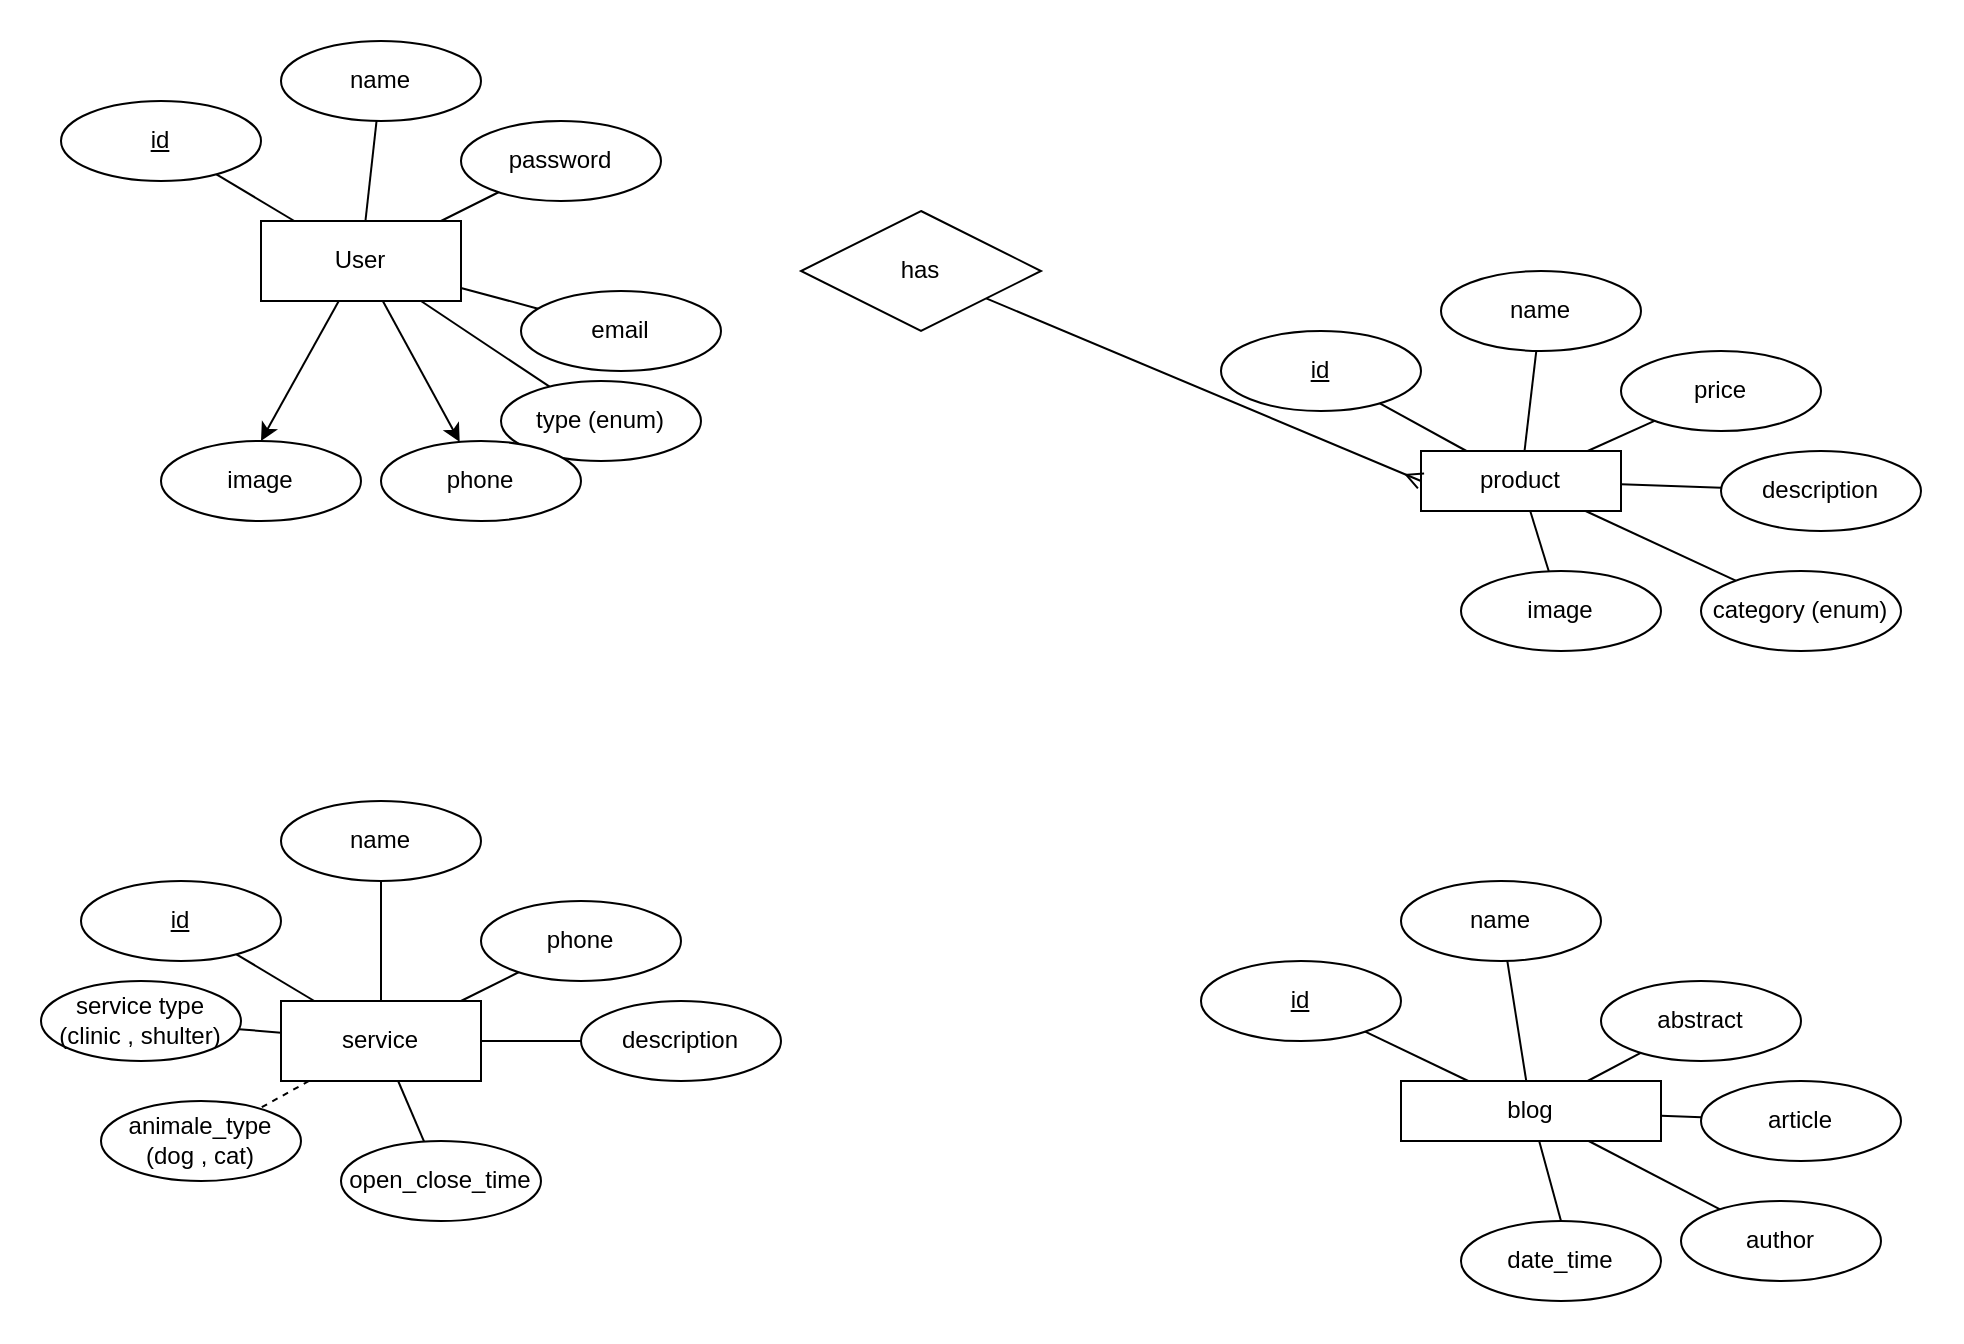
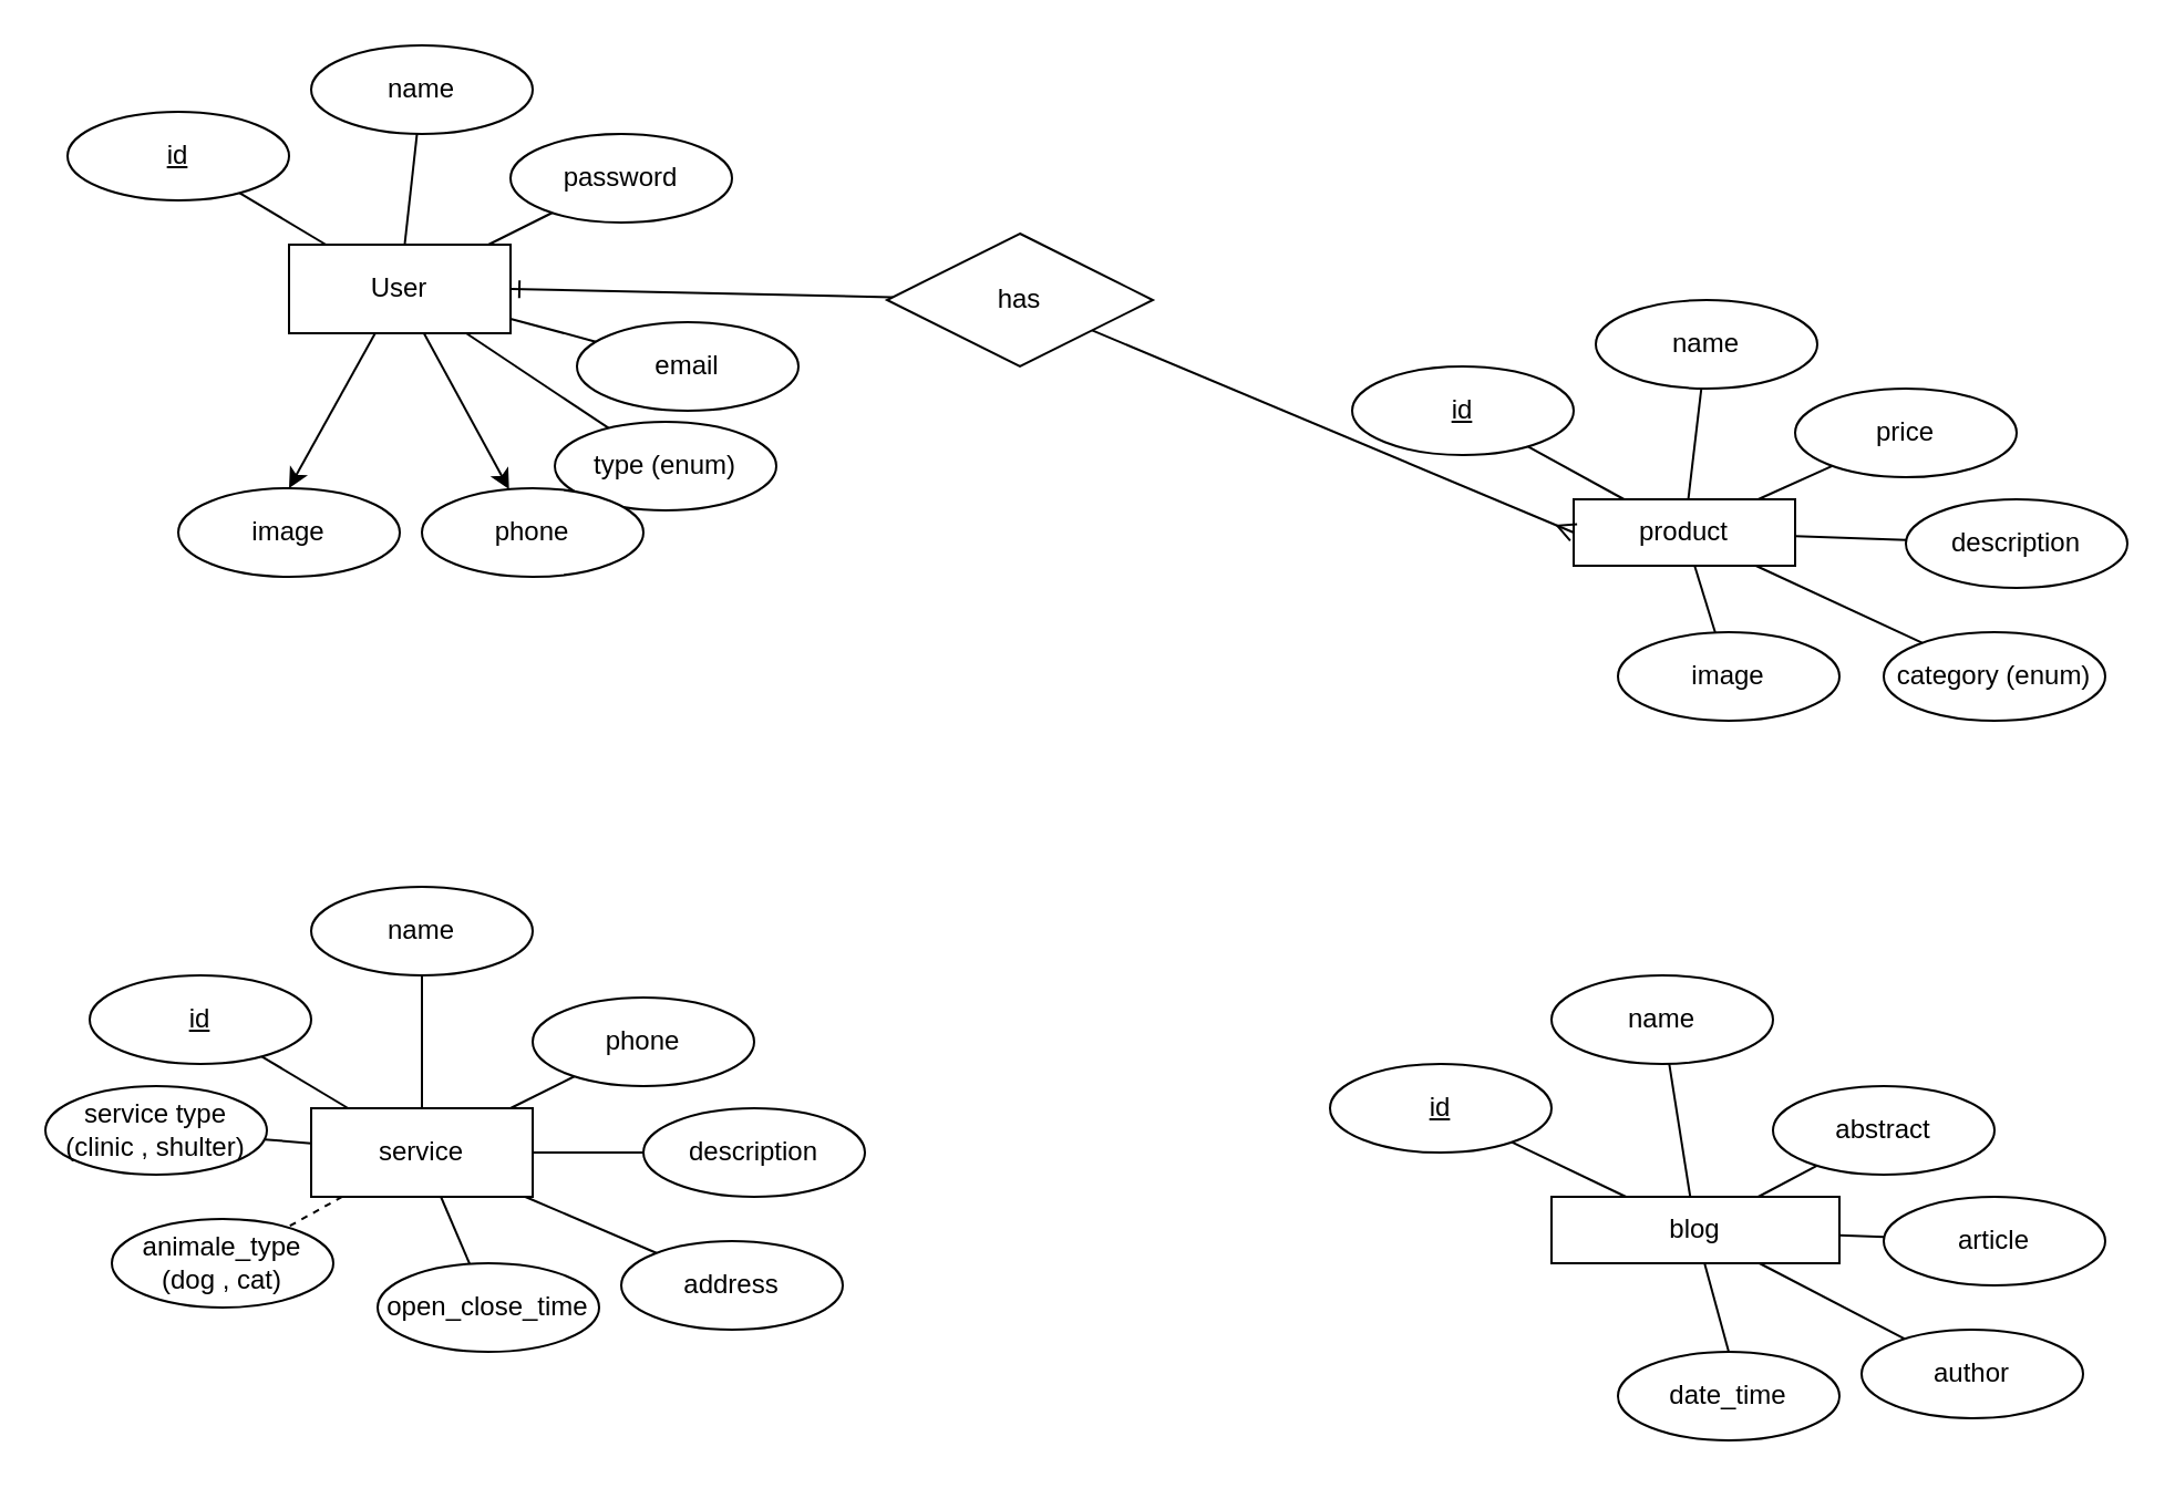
  <mxCell id="0" />
  <mxCell id="1" parent="0" />
  <mxCell id="2" value="" style="rounded=0;orthogonalLoop=1;jettySize=auto;html=1;endArrow=none;endFill=0;" parent="1" source="9" target="13" edge="1"><mxGeometry relative="1" as="geometry" /></mxCell>
  <mxCell id="3" style="rounded=0;orthogonalLoop=1;jettySize=auto;html=1;endArrow=none;endFill=0;" parent="1" source="9" target="12" edge="1"><mxGeometry relative="1" as="geometry" /></mxCell>
  <mxCell id="4" style="rounded=0;orthogonalLoop=1;jettySize=auto;html=1;endArrow=none;endFill=0;" parent="1" source="9" target="11" edge="1"><mxGeometry relative="1" as="geometry" /></mxCell>
  <mxCell id="5" style="rounded=0;orthogonalLoop=1;jettySize=auto;html=1;endArrow=none;endFill=0;" parent="1" source="9" target="10" edge="1"><mxGeometry relative="1" as="geometry" /></mxCell>
  <mxCell id="6" style="rounded=0;orthogonalLoop=1;jettySize=auto;html=1;endArrow=none;endFill=0;" parent="1" source="9" target="14" edge="1"><mxGeometry relative="1" as="geometry" /></mxCell>
  <mxCell id="7" style="rounded=0;orthogonalLoop=1;jettySize=auto;html=1;" parent="1" source="9" target="27" edge="1"><mxGeometry relative="1" as="geometry" /></mxCell>
  <mxCell id="8" style="rounded=0;orthogonalLoop=1;jettySize=auto;html=1;entryX=0.5;entryY=0;entryDx=0;entryDy=0;" parent="1" source="9" target="28" edge="1"><mxGeometry relative="1" as="geometry" /></mxCell>
  <mxCell id="9" value="User" style="whiteSpace=wrap;html=1;align=center;" parent="1" vertex="1"><mxGeometry x="130" y="110" width="100" height="40" as="geometry" /></mxCell>
  <mxCell id="10" value="id" style="ellipse;whiteSpace=wrap;html=1;align=center;fontStyle=4;" parent="1" vertex="1"><mxGeometry x="30" y="50" width="100" height="40" as="geometry" /></mxCell>
  <mxCell id="11" value="name" style="ellipse;whiteSpace=wrap;html=1;align=center;" parent="1" vertex="1"><mxGeometry x="140" y="20" width="100" height="40" as="geometry" /></mxCell>
  <mxCell id="12" value="password" style="ellipse;whiteSpace=wrap;html=1;align=center;" parent="1" vertex="1"><mxGeometry x="230" y="60" width="100" height="40" as="geometry" /></mxCell>
  <mxCell id="13" value="email" style="ellipse;whiteSpace=wrap;html=1;align=center;" parent="1" vertex="1"><mxGeometry x="260" y="145" width="100" height="40" as="geometry" /></mxCell>
  <mxCell id="14" value="type (enum)" style="ellipse;whiteSpace=wrap;html=1;align=center;" parent="1" vertex="1"><mxGeometry x="250" y="190" width="100" height="40" as="geometry" /></mxCell>
  <mxCell id="15" value="" style="rounded=0;orthogonalLoop=1;jettySize=auto;html=1;endArrow=none;endFill=0;" parent="1" source="21" target="25" edge="1"><mxGeometry relative="1" as="geometry" /></mxCell>
  <mxCell id="16" style="rounded=0;orthogonalLoop=1;jettySize=auto;html=1;endArrow=none;endFill=0;" parent="1" source="21" target="24" edge="1"><mxGeometry relative="1" as="geometry" /></mxCell>
  <mxCell id="17" style="rounded=0;orthogonalLoop=1;jettySize=auto;html=1;endArrow=none;endFill=0;" parent="1" source="21" target="23" edge="1"><mxGeometry relative="1" as="geometry" /></mxCell>
  <mxCell id="18" style="rounded=0;orthogonalLoop=1;jettySize=auto;html=1;endArrow=none;endFill=0;" parent="1" source="21" target="22" edge="1"><mxGeometry relative="1" as="geometry" /></mxCell>
  <mxCell id="19" style="rounded=0;orthogonalLoop=1;jettySize=auto;html=1;endArrow=none;endFill=0;" parent="1" source="21" target="26" edge="1"><mxGeometry relative="1" as="geometry" /></mxCell>
  <mxCell id="20" style="rounded=0;orthogonalLoop=1;jettySize=auto;html=1;endArrow=none;endFill=0;" parent="1" source="21" target="43" edge="1"><mxGeometry relative="1" as="geometry" /></mxCell>
  <mxCell id="21" value="product" style="whiteSpace=wrap;html=1;align=center;" parent="1" vertex="1"><mxGeometry x="710" y="225" width="100" height="30" as="geometry" /></mxCell>
  <mxCell id="22" value="id" style="ellipse;whiteSpace=wrap;html=1;align=center;fontStyle=4;" parent="1" vertex="1"><mxGeometry x="610" y="165" width="100" height="40" as="geometry" /></mxCell>
  <mxCell id="23" value="name" style="ellipse;whiteSpace=wrap;html=1;align=center;" parent="1" vertex="1"><mxGeometry x="720" y="135" width="100" height="40" as="geometry" /></mxCell>
  <mxCell id="24" value="price" style="ellipse;whiteSpace=wrap;html=1;align=center;" parent="1" vertex="1"><mxGeometry x="810" y="175" width="100" height="40" as="geometry" /></mxCell>
  <mxCell id="25" value="description" style="ellipse;whiteSpace=wrap;html=1;align=center;" parent="1" vertex="1"><mxGeometry x="860" y="225" width="100" height="40" as="geometry" /></mxCell>
  <mxCell id="26" value="category (enum)" style="ellipse;whiteSpace=wrap;html=1;align=center;" parent="1" vertex="1"><mxGeometry x="850" y="285" width="100" height="40" as="geometry" /></mxCell>
  <mxCell id="27" value="phone" style="ellipse;whiteSpace=wrap;html=1;align=center;" parent="1" vertex="1"><mxGeometry x="190" y="220" width="100" height="40" as="geometry" /></mxCell>
  <mxCell id="28" value="image" style="ellipse;whiteSpace=wrap;html=1;align=center;" parent="1" vertex="1"><mxGeometry x="80" y="220" width="100" height="40" as="geometry" /></mxCell>
  <mxCell id="29" value="" style="rounded=0;orthogonalLoop=1;jettySize=auto;html=1;endArrow=none;endFill=0;" parent="1" source="37" target="41" edge="1"><mxGeometry relative="1" as="geometry" /></mxCell>
  <mxCell id="30" style="rounded=0;orthogonalLoop=1;jettySize=auto;html=1;endArrow=none;endFill=0;" parent="1" source="37" target="40" edge="1"><mxGeometry relative="1" as="geometry" /></mxCell>
  <mxCell id="31" style="rounded=0;orthogonalLoop=1;jettySize=auto;html=1;endArrow=none;endFill=0;" parent="1" source="37" target="39" edge="1"><mxGeometry relative="1" as="geometry" /></mxCell>
  <mxCell id="32" style="rounded=0;orthogonalLoop=1;jettySize=auto;html=1;endArrow=none;endFill=0;" parent="1" source="37" target="38" edge="1"><mxGeometry relative="1" as="geometry" /></mxCell>
+ <mxCell id="33" style="rounded=0;orthogonalLoop=1;jettySize=auto;html=1;endArrow=none;endFill=0;" parent="1" source="37" target="42" edge="1"><mxGeometry relative="1" as="geometry" /></mxCell>
  <mxCell id="34" style="edgeStyle=none;rounded=0;orthogonalLoop=1;jettySize=auto;html=1;endArrow=none;endFill=0;" edge="1" parent="1" source="37" target="46"><mxGeometry relative="1" as="geometry" /></mxCell>
  <mxCell id="35" style="edgeStyle=none;rounded=0;orthogonalLoop=1;jettySize=auto;html=1;endArrow=none;endFill=0;" edge="1" parent="1" source="37" target="44"><mxGeometry relative="1" as="geometry" /></mxCell>
  <mxCell id="36" style="edgeStyle=none;rounded=0;orthogonalLoop=1;jettySize=auto;html=1;endArrow=none;endFill=0;dashed=1;" edge="1" parent="1" source="37" target="45"><mxGeometry relative="1" as="geometry" /></mxCell>
  <mxCell id="37" value="service" style="whiteSpace=wrap;html=1;align=center;" parent="1" vertex="1"><mxGeometry x="140" y="500" width="100" height="40" as="geometry" /></mxCell>
  <mxCell id="38" value="id" style="ellipse;whiteSpace=wrap;html=1;align=center;fontStyle=4;" parent="1" vertex="1"><mxGeometry x="40" y="440" width="100" height="40" as="geometry" /></mxCell>
  <mxCell id="39" value="name" style="ellipse;whiteSpace=wrap;html=1;align=center;" parent="1" vertex="1"><mxGeometry x="140" y="400" width="100" height="40" as="geometry" /></mxCell>
  <mxCell id="40" value="phone" style="ellipse;whiteSpace=wrap;html=1;align=center;" parent="1" vertex="1"><mxGeometry x="240" y="450" width="100" height="40" as="geometry" /></mxCell>
  <mxCell id="41" value="description" style="ellipse;whiteSpace=wrap;html=1;align=center;" parent="1" vertex="1"><mxGeometry x="290" y="500" width="100" height="40" as="geometry" /></mxCell>
+ <mxCell id="42" value="address" style="ellipse;whiteSpace=wrap;html=1;align=center;" parent="1" vertex="1"><mxGeometry x="280" y="560" width="100" height="40" as="geometry" /></mxCell>
  <mxCell id="43" value="image" style="ellipse;whiteSpace=wrap;html=1;align=center;" parent="1" vertex="1"><mxGeometry x="730" y="285" width="100" height="40" as="geometry" /></mxCell>
  <mxCell id="44" value="open_close_time" style="ellipse;whiteSpace=wrap;html=1;align=center;" parent="1" vertex="1"><mxGeometry x="170" y="570" width="100" height="40" as="geometry" /></mxCell>
  <mxCell id="45" value="animale_type (dog , cat)" style="ellipse;whiteSpace=wrap;html=1;align=center;" parent="1" vertex="1"><mxGeometry x="50" y="550" width="100" height="40" as="geometry" /></mxCell>
  <mxCell id="46" value="service type (clinic , shulter)" style="ellipse;whiteSpace=wrap;html=1;align=center;" parent="1" vertex="1"><mxGeometry y="490" width="100" height="40" as="geometry" x="20" /></mxCell>
  <mxCell id="47" value="" style="rounded=0;orthogonalLoop=1;jettySize=auto;html=1;endArrow=none;endFill=0;" parent="1" source="53" target="57" edge="1"><mxGeometry relative="1" as="geometry" /></mxCell>
  <mxCell id="48" style="rounded=0;orthogonalLoop=1;jettySize=auto;html=1;endArrow=none;endFill=0;" parent="1" source="53" target="56" edge="1"><mxGeometry relative="1" as="geometry" /></mxCell>
  <mxCell id="49" style="rounded=0;orthogonalLoop=1;jettySize=auto;html=1;endArrow=none;endFill=0;" parent="1" source="53" target="55" edge="1"><mxGeometry relative="1" as="geometry" /></mxCell>
  <mxCell id="50" style="rounded=0;orthogonalLoop=1;jettySize=auto;html=1;endArrow=none;endFill=0;" parent="1" source="53" target="54" edge="1"><mxGeometry relative="1" as="geometry" /></mxCell>
  <mxCell id="51" style="rounded=0;orthogonalLoop=1;jettySize=auto;html=1;endArrow=none;endFill=0;" parent="1" source="53" target="58" edge="1"><mxGeometry relative="1" as="geometry" /></mxCell>
  <mxCell id="52" style="edgeStyle=none;rounded=0;orthogonalLoop=1;jettySize=auto;html=1;entryX=0.5;entryY=0;entryDx=0;entryDy=0;endArrow=none;endFill=0;" edge="1" parent="1" source="53" target="59"><mxGeometry relative="1" as="geometry" /></mxCell>
  <mxCell id="53" value="blog" style="whiteSpace=wrap;html=1;align=center;" parent="1" vertex="1"><mxGeometry x="700" y="540" width="130" height="30" as="geometry" /></mxCell>
  <mxCell id="54" value="id" style="ellipse;whiteSpace=wrap;html=1;align=center;fontStyle=4;" parent="1" vertex="1"><mxGeometry x="600" y="480" width="100" height="40" as="geometry" /></mxCell>
  <mxCell id="55" value="name" style="ellipse;whiteSpace=wrap;html=1;align=center;" parent="1" vertex="1"><mxGeometry x="700" y="440" width="100" height="40" as="geometry" /></mxCell>
  <mxCell id="56" value="abstract" style="ellipse;whiteSpace=wrap;html=1;align=center;" parent="1" vertex="1"><mxGeometry x="800" y="490" width="100" height="40" as="geometry" /></mxCell>
  <mxCell id="57" value="article" style="ellipse;whiteSpace=wrap;html=1;align=center;" parent="1" vertex="1"><mxGeometry x="850" y="540" width="100" height="40" as="geometry" /></mxCell>
  <mxCell id="58" value="author" style="ellipse;whiteSpace=wrap;html=1;align=center;" parent="1" vertex="1"><mxGeometry x="840" y="600" width="100" height="40" as="geometry" /></mxCell>
  <mxCell id="59" value="date_time" style="ellipse;whiteSpace=wrap;html=1;align=center;" parent="1" vertex="1"><mxGeometry x="730" y="610" width="100" height="40" as="geometry" /></mxCell>
+ <mxCell id="60" style="rounded=0;orthogonalLoop=1;jettySize=auto;html=1;entryX=1;entryY=0.5;entryDx=0;entryDy=0;endArrow=ERone;endFill=0;" edge="1" parent="1" source="62" target="9"><mxGeometry relative="1" as="geometry" /></mxCell>
  <mxCell id="61" style="rounded=0;orthogonalLoop=1;jettySize=auto;html=1;entryX=0;entryY=0.5;entryDx=0;entryDy=0;endArrow=ERmany;endFill=0;" edge="1" parent="1" source="62" target="21"><mxGeometry relative="1" as="geometry" /></mxCell>
  <mxCell id="62" value="has" style="shape=rhombus;perimeter=rhombusPerimeter;whiteSpace=wrap;html=1;align=center;" vertex="1" parent="1"><mxGeometry x="400" y="105" width="120" height="60" as="geometry" /></mxCell>
